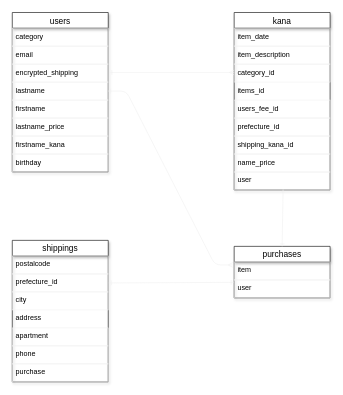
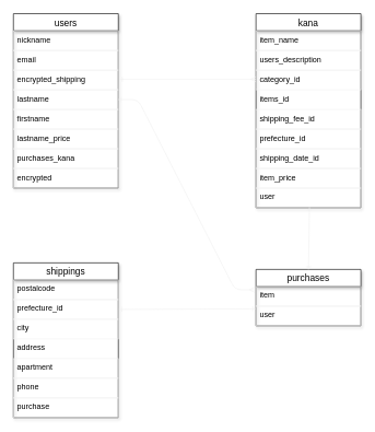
  <mxCell id="0" />
  <mxCell id="1" parent="0" />
  <mxCell id="2" value="users" style="swimlane;fontStyle=0;childLayout=stackLayout;horizontal=1;startSize=26;horizontalStack=0;resizeParent=1;resizeParentMax=0;resizeLast=0;collapsible=1;marginBottom=0;align=center;fontSize=14;shadow=1;" parent="1" vertex="1"><mxGeometry x="20" y="20" width="160" height="266" as="geometry" /></mxCell>
- <mxCell id="3" value="category" style="text;fillColor=none;spacingLeft=4;spacingRight=4;overflow=hidden;rotatable=0;points=[[0,0.5],[1,0.5]];portConstraint=eastwest;fontSize=12;perimeterSpacing=2;strokeColor=#f0f0f0;" parent="2" vertex="1"><mxGeometry y="26" width="160" height="30" as="geometry" /></mxCell>
+ <mxCell id="3" value="nickname" style="text;fillColor=none;spacingLeft=4;spacingRight=4;overflow=hidden;rotatable=0;points=[[0,0.5],[1,0.5]];portConstraint=eastwest;fontSize=12;perimeterSpacing=2;strokeColor=#f0f0f0;" parent="2" vertex="1"><mxGeometry y="26" width="160" height="30" as="geometry" /></mxCell>
  <mxCell id="4" value="email" style="text;fillColor=none;spacingLeft=4;spacingRight=4;overflow=hidden;rotatable=0;points=[[0,0.5],[1,0.5]];portConstraint=eastwest;fontSize=12;perimeterSpacing=1;strokeColor=#f0f0f0;" parent="2" vertex="1"><mxGeometry y="56" width="160" height="30" as="geometry" /></mxCell>
  <mxCell id="5" value="encrypted_shipping" style="text;fillColor=none;spacingLeft=4;spacingRight=4;overflow=hidden;rotatable=0;points=[[0,0.5],[1,0.5]];portConstraint=eastwest;fontSize=12;strokeColor=#f0f0f0;" parent="2" vertex="1"><mxGeometry y="86" width="160" height="30" as="geometry" /></mxCell>
  <mxCell id="6" value="lastname" style="text;fillColor=none;spacingLeft=4;spacingRight=4;overflow=hidden;rotatable=0;points=[[0,0.5],[1,0.5]];portConstraint=eastwest;fontSize=12;strokeColor=#f0f0f0;" parent="2" vertex="1"><mxGeometry y="116" width="160" height="30" as="geometry" /></mxCell>
  <mxCell id="7" value="firstname" style="text;fillColor=none;spacingLeft=4;spacingRight=4;overflow=hidden;rotatable=0;points=[[0,0.5],[1,0.5]];portConstraint=eastwest;fontSize=12;strokeColor=#f0f0f0;" parent="2" vertex="1"><mxGeometry y="146" width="160" height="30" as="geometry" /></mxCell>
  <mxCell id="8" value="lastname_price" style="text;fillColor=none;spacingLeft=4;spacingRight=4;overflow=hidden;rotatable=0;points=[[0,0.5],[1,0.5]];portConstraint=eastwest;fontSize=12;strokeColor=#f0f0f0;" parent="2" vertex="1"><mxGeometry y="176" width="160" height="30" as="geometry" /></mxCell>
- <mxCell id="9" value="firstname_kana" style="text;fillColor=none;spacingLeft=4;spacingRight=4;overflow=hidden;rotatable=0;points=[[0,0.5],[1,0.5]];portConstraint=eastwest;fontSize=12;strokeColor=#f0f0f0;" parent="2" vertex="1"><mxGeometry y="206" width="160" height="30" as="geometry" /></mxCell>
- <mxCell id="10" value="birthday" style="text;fillColor=none;spacingLeft=4;spacingRight=4;overflow=hidden;rotatable=0;points=[[0,0.5],[1,0.5]];portConstraint=eastwest;fontSize=12;strokeColor=#f0f0f0;" vertex="1" parent="2"><mxGeometry y="236" width="160" height="30" as="geometry" /></mxCell>
+ <mxCell id="9" value="purchases_kana" style="text;fillColor=none;spacingLeft=4;spacingRight=4;overflow=hidden;rotatable=0;points=[[0,0.5],[1,0.5]];portConstraint=eastwest;fontSize=12;strokeColor=#f0f0f0;" parent="2" vertex="1"><mxGeometry y="206" width="160" height="30" as="geometry" /></mxCell>
+ <mxCell id="10" value="encrypted" style="text;fillColor=none;spacingLeft=4;spacingRight=4;overflow=hidden;rotatable=0;points=[[0,0.5],[1,0.5]];portConstraint=eastwest;fontSize=12;strokeColor=#f0f0f0;" vertex="1" parent="2"><mxGeometry y="236" width="160" height="30" as="geometry" /></mxCell>
  <mxCell id="11" value="kana" style="swimlane;fontStyle=0;childLayout=stackLayout;horizontal=1;startSize=26;horizontalStack=0;resizeParent=1;resizeParentMax=0;resizeLast=0;collapsible=1;marginBottom=0;align=center;fontSize=14;shadow=1;" parent="1" vertex="1"><mxGeometry x="390" y="20" width="160" height="296" as="geometry"><mxRectangle x="450" y="90" width="70" height="26" as="alternateBounds" /></mxGeometry></mxCell>
- <mxCell id="12" value="item_date  " style="text;fillColor=none;spacingLeft=4;spacingRight=4;overflow=hidden;rotatable=0;points=[[0,0.5],[1,0.5]];portConstraint=eastwest;fontSize=12;perimeterSpacing=2;strokeColor=#f0f0f0;" parent="11" vertex="1"><mxGeometry y="26" width="160" height="30" as="geometry" /></mxCell>
- <mxCell id="13" value="item_description" style="text;fillColor=none;spacingLeft=4;spacingRight=4;overflow=hidden;rotatable=0;points=[[0,0.5],[1,0.5]];portConstraint=eastwest;fontSize=12;perimeterSpacing=1;strokeColor=#f0f0f0;" parent="11" vertex="1"><mxGeometry y="56" width="160" height="30" as="geometry" /></mxCell>
+ <mxCell id="12" value="item_name  " style="text;fillColor=none;spacingLeft=4;spacingRight=4;overflow=hidden;rotatable=0;points=[[0,0.5],[1,0.5]];portConstraint=eastwest;fontSize=12;perimeterSpacing=2;strokeColor=#f0f0f0;" parent="11" vertex="1"><mxGeometry y="26" width="160" height="30" as="geometry" /></mxCell>
+ <mxCell id="13" value="users_description" style="text;fillColor=none;spacingLeft=4;spacingRight=4;overflow=hidden;rotatable=0;points=[[0,0.5],[1,0.5]];portConstraint=eastwest;fontSize=12;perimeterSpacing=1;strokeColor=#f0f0f0;" parent="11" vertex="1"><mxGeometry y="56" width="160" height="30" as="geometry" /></mxCell>
  <mxCell id="14" value="category_id" style="text;fillColor=none;spacingLeft=4;spacingRight=4;overflow=hidden;rotatable=0;points=[[0,0.5],[1,0.5]];portConstraint=eastwest;fontSize=12;strokeColor=#f0f0f0;" parent="11" vertex="1"><mxGeometry y="86" width="160" height="30" as="geometry" /></mxCell>
  <mxCell id="15" value="items_id" style="text;strokeColor=none;fillColor=none;spacingLeft=4;spacingRight=4;overflow=hidden;rotatable=0;points=[[0,0.5],[1,0.5]];portConstraint=eastwest;fontSize=12;" parent="11" vertex="1"><mxGeometry y="116" width="160" height="30" as="geometry" /></mxCell>
- <mxCell id="16" value="users_fee_id" style="text;fillColor=none;spacingLeft=4;spacingRight=4;overflow=hidden;rotatable=0;points=[[0,0.5],[1,0.5]];portConstraint=eastwest;fontSize=12;strokeColor=#f0f0f0;" parent="11" vertex="1"><mxGeometry y="146" width="160" height="30" as="geometry" /></mxCell>
+ <mxCell id="16" value="shipping_fee_id" style="text;fillColor=none;spacingLeft=4;spacingRight=4;overflow=hidden;rotatable=0;points=[[0,0.5],[1,0.5]];portConstraint=eastwest;fontSize=12;strokeColor=#f0f0f0;" parent="11" vertex="1"><mxGeometry y="146" width="160" height="30" as="geometry" /></mxCell>
  <mxCell id="17" value="prefecture_id" style="text;fillColor=none;spacingLeft=4;spacingRight=4;overflow=hidden;rotatable=0;points=[[0,0.5],[1,0.5]];portConstraint=eastwest;fontSize=12;strokeColor=#f0f0f0;" vertex="1" parent="11"><mxGeometry y="176" width="160" height="30" as="geometry" /></mxCell>
- <mxCell id="18" value="shipping_kana_id" style="text;fillColor=none;spacingLeft=4;spacingRight=4;overflow=hidden;rotatable=0;points=[[0,0.5],[1,0.5]];portConstraint=eastwest;fontSize=12;strokeColor=#f0f0f0;" vertex="1" parent="11"><mxGeometry y="206" width="160" height="30" as="geometry" /></mxCell>
- <mxCell id="19" value="name_price" style="text;fillColor=none;spacingLeft=4;spacingRight=4;overflow=hidden;rotatable=0;points=[[0,0.5],[1,0.5]];portConstraint=eastwest;fontSize=12;strokeColor=#f0f0f0;" vertex="1" parent="11"><mxGeometry y="236" width="160" height="30" as="geometry" /></mxCell>
+ <mxCell id="18" value="shipping_date_id" style="text;fillColor=none;spacingLeft=4;spacingRight=4;overflow=hidden;rotatable=0;points=[[0,0.5],[1,0.5]];portConstraint=eastwest;fontSize=12;strokeColor=#f0f0f0;" vertex="1" parent="11"><mxGeometry y="206" width="160" height="30" as="geometry" /></mxCell>
+ <mxCell id="19" value="item_price" style="text;fillColor=none;spacingLeft=4;spacingRight=4;overflow=hidden;rotatable=0;points=[[0,0.5],[1,0.5]];portConstraint=eastwest;fontSize=12;strokeColor=#f0f0f0;" vertex="1" parent="11"><mxGeometry y="236" width="160" height="30" as="geometry" /></mxCell>
  <mxCell id="20" value="user" style="text;fillColor=none;spacingLeft=4;spacingRight=4;overflow=hidden;rotatable=0;points=[[0,0.5],[1,0.5]];portConstraint=eastwest;fontSize=12;strokeColor=#f0f0f0;" vertex="1" parent="11"><mxGeometry y="266" width="160" height="30" as="geometry" /></mxCell>
  <mxCell id="21" value="purchases" style="swimlane;fontStyle=0;childLayout=stackLayout;horizontal=1;startSize=26;horizontalStack=0;resizeParent=1;resizeParentMax=0;resizeLast=0;collapsible=1;marginBottom=0;align=center;fontSize=14;shadow=1;" parent="1" vertex="1"><mxGeometry x="390" y="410" width="160" height="86" as="geometry" /></mxCell>
  <mxCell id="22" value="item" style="text;fillColor=none;spacingLeft=4;spacingRight=4;overflow=hidden;rotatable=0;points=[[0,0.5],[1,0.5]];portConstraint=eastwest;fontSize=12;perimeterSpacing=1;strokeColor=#f0f0f0;" parent="21" vertex="1"><mxGeometry y="26" width="160" height="30" as="geometry" /></mxCell>
  <mxCell id="23" value="user" style="text;fillColor=none;spacingLeft=4;spacingRight=4;overflow=hidden;rotatable=0;points=[[0,0.5],[1,0.5]];portConstraint=eastwest;fontSize=12;strokeColor=#f0f0f0;" parent="21" vertex="1"><mxGeometry y="56" width="160" height="30" as="geometry" /></mxCell>
  <mxCell id="24" value="shippings" style="swimlane;fontStyle=0;childLayout=stackLayout;horizontal=1;startSize=26;horizontalStack=0;resizeParent=1;resizeParentMax=0;resizeLast=0;collapsible=1;marginBottom=0;align=center;fontSize=14;shadow=1;" parent="1" vertex="1"><mxGeometry x="20" y="400" width="160" height="236" as="geometry" /></mxCell>
  <mxCell id="25" value="postalcode" style="text;fillColor=none;spacingLeft=4;spacingRight=4;overflow=hidden;rotatable=0;points=[[0,0.5],[1,0.5]];portConstraint=eastwest;fontSize=12;perimeterSpacing=2;strokeColor=#f0f0f0;" parent="24" vertex="1"><mxGeometry y="26" width="160" height="30" as="geometry" /></mxCell>
  <mxCell id="26" value="prefecture_id " style="text;fillColor=none;spacingLeft=4;spacingRight=4;overflow=hidden;rotatable=0;points=[[0,0.5],[1,0.5]];portConstraint=eastwest;fontSize=12;perimeterSpacing=1;strokeColor=#f0f0f0;" parent="24" vertex="1"><mxGeometry y="56" width="160" height="30" as="geometry" /></mxCell>
  <mxCell id="27" value="city" style="text;fillColor=none;spacingLeft=4;spacingRight=4;overflow=hidden;rotatable=0;points=[[0,0.5],[1,0.5]];portConstraint=eastwest;fontSize=12;strokeColor=#f0f0f0;" parent="24" vertex="1"><mxGeometry y="86" width="160" height="30" as="geometry" /></mxCell>
  <mxCell id="28" value="address" style="text;strokeColor=none;fillColor=none;spacingLeft=4;spacingRight=4;overflow=hidden;rotatable=0;points=[[0,0.5],[1,0.5]];portConstraint=eastwest;fontSize=12;" parent="24" vertex="1"><mxGeometry y="116" width="160" height="30" as="geometry" /></mxCell>
  <mxCell id="29" value="apartment" style="text;fillColor=none;spacingLeft=4;spacingRight=4;overflow=hidden;rotatable=0;points=[[0,0.5],[1,0.5]];portConstraint=eastwest;fontSize=12;strokeColor=#f0f0f0;" parent="24" vertex="1"><mxGeometry y="146" width="160" height="30" as="geometry" /></mxCell>
  <mxCell id="30" value="phone" style="text;fillColor=none;spacingLeft=4;spacingRight=4;overflow=hidden;rotatable=0;points=[[0,0.5],[1,0.5]];portConstraint=eastwest;fontSize=12;strokeColor=#f0f0f0;" parent="24" vertex="1"><mxGeometry y="176" width="160" height="30" as="geometry" /></mxCell>
  <mxCell id="31" value="purchase" style="text;fillColor=none;spacingLeft=4;spacingRight=4;overflow=hidden;rotatable=0;points=[[0,0.5],[1,0.5]];portConstraint=eastwest;fontSize=12;perimeterSpacing=1;strokeColor=#f0f0f0;" vertex="1" parent="24"><mxGeometry y="206" width="160" height="30" as="geometry" /></mxCell>
  <mxCell id="32" value="" style="edgeStyle=none;html=1;startArrow=ERone;startFill=0;endArrow=ERone;endFill=0;strokeColor=#f0f0f0;exitX=0.51;exitY=0.969;exitDx=0;exitDy=0;exitPerimeter=0;entryX=0.5;entryY=0;entryDx=0;entryDy=0;" parent="1" source="20" target="21" edge="1"><mxGeometry relative="1" as="geometry"><mxPoint x="470" y="319" as="sourcePoint" /><mxPoint x="473" y="399" as="targetPoint" /></mxGeometry></mxCell>
  <mxCell id="33" value="" style="edgeStyle=none;html=1;startArrow=ERone;startFill=0;endArrow=ERone;endFill=0;strokeColor=#f0f0f0;entryX=1;entryY=0.5;entryDx=0;entryDy=0;exitX=-0.006;exitY=0.133;exitDx=0;exitDy=0;exitPerimeter=0;" parent="1" source="23" target="26" edge="1"><mxGeometry relative="1" as="geometry"><mxPoint x="250" y="360" as="sourcePoint" /><mxPoint x="250" y="444" as="targetPoint" /></mxGeometry></mxCell>
  <mxCell id="34" value="" style="edgeStyle=none;html=1;startArrow=ERmany;startFill=0;endArrow=ERone;endFill=0;strokeColor=#f0f0f0;entryX=1;entryY=0.5;entryDx=0;entryDy=0;exitX=0;exitY=0.5;exitDx=0;exitDy=0;" parent="1" edge="1"><mxGeometry relative="1" as="geometry"><mxPoint x="390" y="120" as="sourcePoint" /><mxPoint x="182" y="120" as="targetPoint" /></mxGeometry></mxCell>
  <mxCell id="35" value="" style="edgeStyle=entityRelationEdgeStyle;fontSize=12;html=1;endArrow=ERmany;strokeColor=#f0f0f0;strokeWidth=1;exitX=1;exitY=0.5;exitDx=0;exitDy=0;entryX=0;entryY=0.5;entryDx=0;entryDy=0;startArrow=ERone;startFill=0;" parent="1" source="6" edge="1"><mxGeometry width="100" height="100" relative="1" as="geometry"><mxPoint x="210" y="340" as="sourcePoint" /><mxPoint x="388" y="441" as="targetPoint" /></mxGeometry></mxCell>
